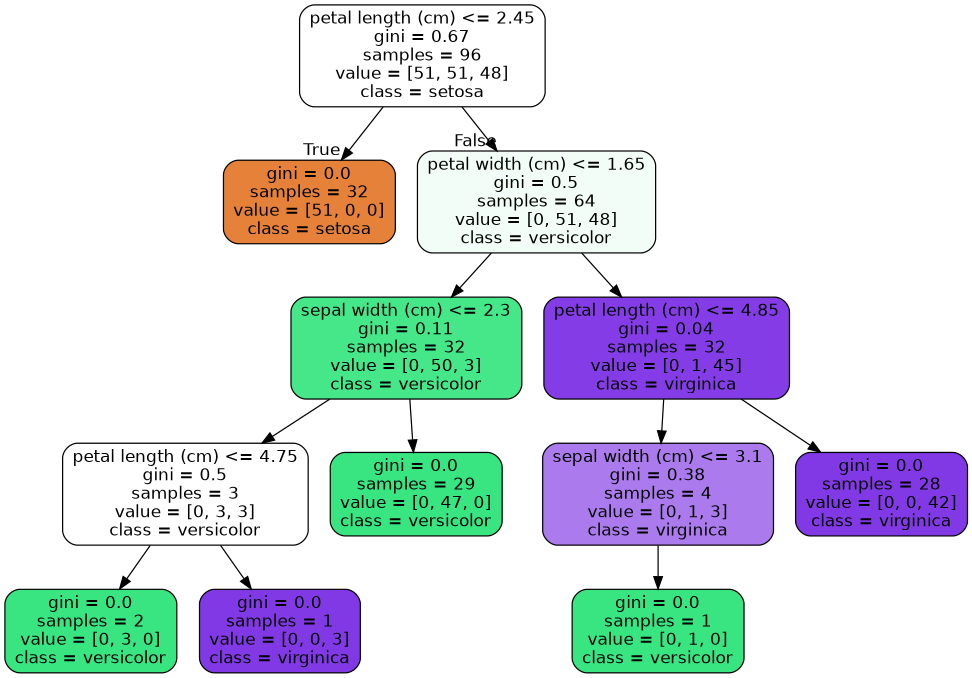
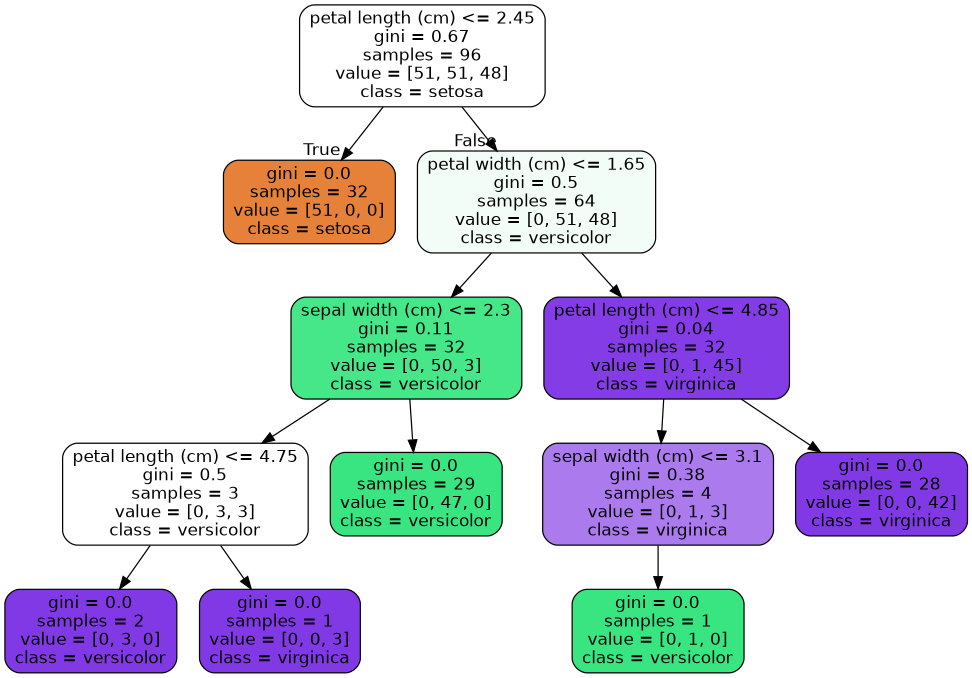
  digraph {
    node [color=black fillcolor="#39e581" fontname=helvetica shape=box style="filled, rounded"]
    edge [fontname=helvetica]
    n1 [fillcolor="#ffffff" label="petal length (cm) <= 2.45\ngini = 0.67\nsamples = 96\nvalue = [51, 51, 48]\nclass = setosa"]
    n2 [fillcolor="#e58139" label="gini = 0.0\nsamples = 32\nvalue = [51, 0, 0]\nclass = setosa"]
    n3 [fillcolor="#f3fdf8" label="petal width (cm) <= 1.65\ngini = 0.5\nsamples = 64\nvalue = [0, 51, 48]\nclass = versicolor"]
    n4 [fillcolor="#45e789" label="sepal width (cm) <= 2.3\ngini = 0.11\nsamples = 32\nvalue = [0, 50, 3]\nclass = versicolor"]
    n5 [fillcolor="#843de6" label="petal length (cm) <= 4.85\ngini = 0.04\nsamples = 32\nvalue = [0, 1, 45]\nclass = virginica"]
    n6 [fillcolor="#ffffff" label="petal length (cm) <= 4.75\ngini = 0.5\nsamples = 3\nvalue = [0, 3, 3]\nclass = versicolor"]
    n7 [label="gini = 0.0\nsamples = 29\nvalue = [0, 47, 0]\nclass = versicolor"]
    n8 [fillcolor="#ab7bee" label="sepal width (cm) <= 3.1\ngini = 0.38\nsamples = 4\nvalue = [0, 1, 3]\nclass = virginica"]
    n9 [fillcolor="#8139e5" label="gini = 0.0\nsamples = 28\nvalue = [0, 0, 42]\nclass = virginica"]
-   n10 [label="gini = 0.0\nsamples = 2\nvalue = [0, 3, 0]\nclass = versicolor"]
+   n10 [fillcolor="#8139e5" label="gini = 0.0\nsamples = 2\nvalue = [0, 3, 0]\nclass = versicolor"]
    n11 [fillcolor="#8139e5" label="gini = 0.0\nsamples = 1\nvalue = [0, 0, 3]\nclass = virginica"]
    n12 [label="gini = 0.0\nsamples = 1\nvalue = [0, 1, 0]\nclass = versicolor"]
    n1 -> n2 [headlabel=True labelangle=45 labeldistance=2.5]
    n1 -> n3 [headlabel=False labelangle=-45 labeldistance=2.5]
    n3 -> n4
    n3 -> n5
    n4 -> n6
    n4 -> n7
    n5 -> n8
    n5 -> n9
    n6 -> n10
    n6 -> n11
    n8 -> n12
  }
